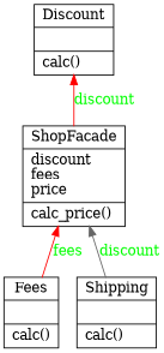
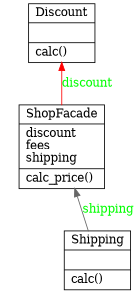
  digraph {
    rankdir=BT
    node [shape=record]
    edge [arrowhead=normal arrowtail=none color=red fontcolor=green style=solid]
    n1 [label="{Discount|\l|calc()\l}"]
-   n2 [label="{ShopFacade|discount\lfees\lprice\l|calc_price()\l}"]
-   n3 [label="{Fees|\l|calc()\l}"]
+   n2 [label="{ShopFacade|discount\lfees\lshipping\l|calc_price()\l}"]
    n4 [label="{Shipping|\l|calc()\l}"]
    n2 -> n1 [label=discount]
-   n3 -> n2 [label=fees]
-   n4 -> n2 [color=gray40 label=discount]
+   n4 -> n2 [color=gray40 label=shipping]
  }
